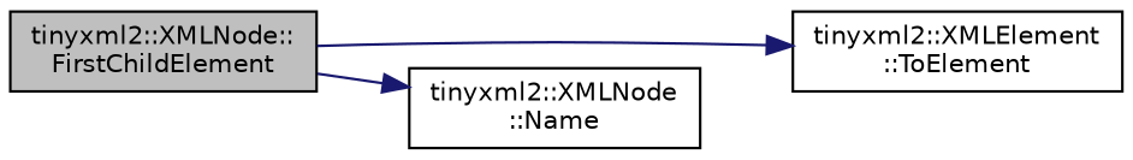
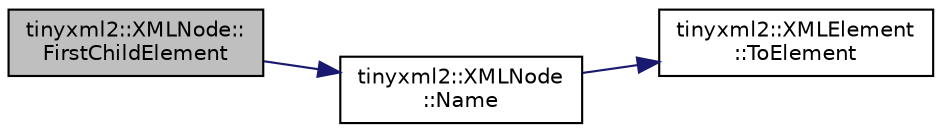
  digraph {
    rankdir=LR
    node [color=black fillcolor=white fontname=Helvetica fontsize=10 shape=record style=filled]
    edge [color=midnightblue fontname=Helvetica fontsize=10 labelfontname=Helvetica labelfontsize=10 style=solid]
    n1 [fillcolor=grey75 fontcolor=black height=0.2 label="tinyxml2::XMLNode::\lFirstChildElement" width=0.4]
    n2 [height=0.2 label="tinyxml2::XMLElement\l::ToElement" width=0.4]
    n3 [height=0.2 label="tinyxml2::XMLNode\l::Name" width=0.4]
-   n1 -> n2
+   n3 -> n2
    n1 -> n3
  }
